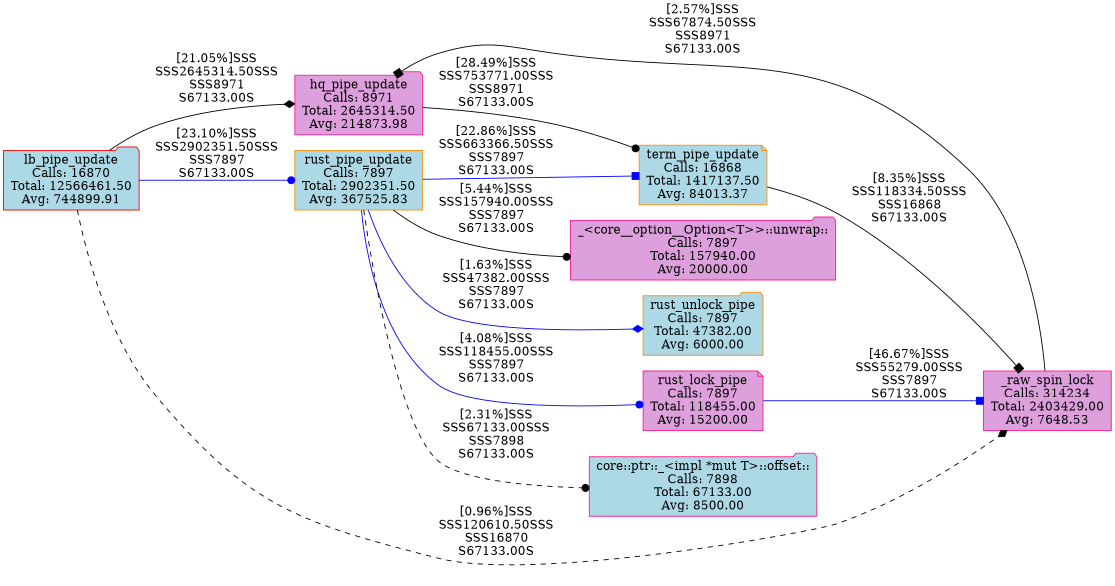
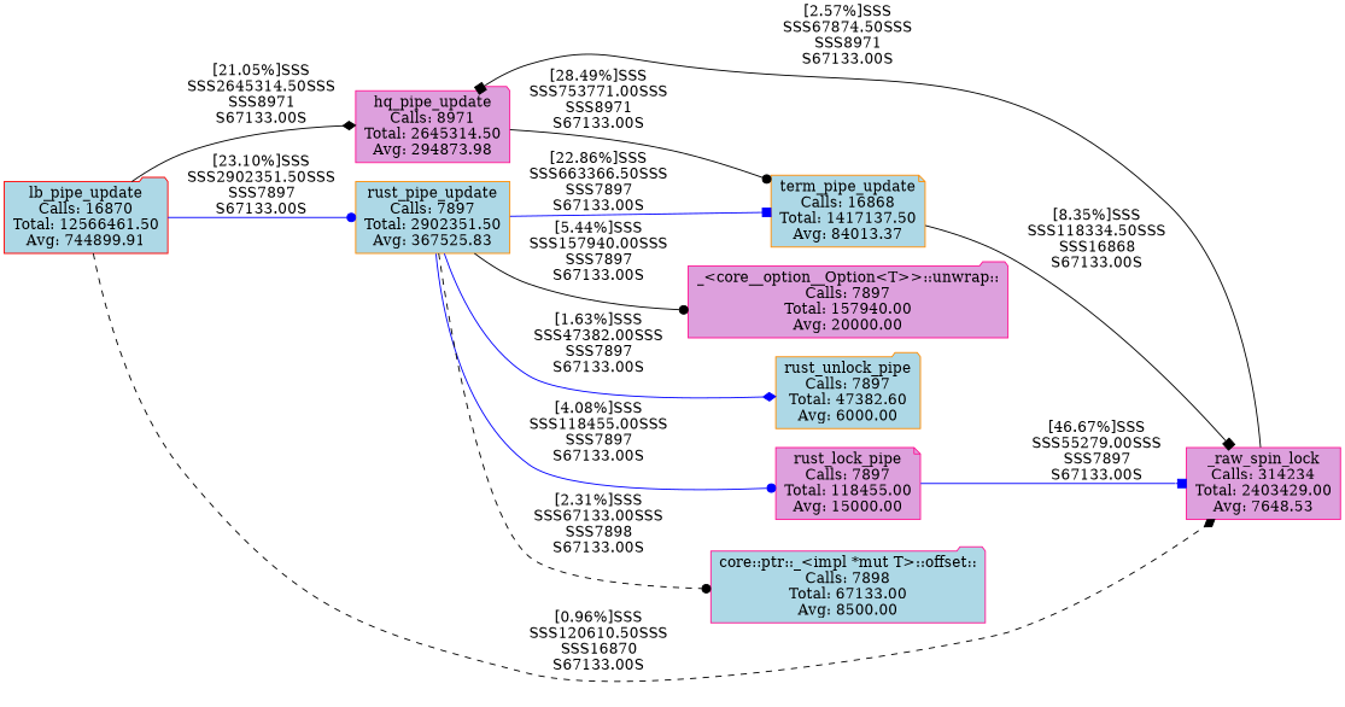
  digraph {
    rankdir=LR
    node [color=deeppink fillcolor=lightblue shape=folder style=filled]
    edge [arrowhead=dot color=black style=solid]
-   n1 [fillcolor=plum label="hq_pipe_update\nCalls: 8971\nTotal: 2645314.50\nAvg: 214873.98"]
+   n1 [fillcolor=plum label="hq_pipe_update\nCalls: 8971\nTotal: 2645314.50\nAvg: 294873.98"]
    n2 [color=darkorange label="term_pipe_update\nCalls: 16868\nTotal: 1417137.50\nAvg: 84013.37" shape=note]
    n3 [fillcolor=plum label="_raw_spin_lock\nCalls: 314234\nTotal: 2403429.00\nAvg: 7648.53" shape=box]
    n4 [color=darkorange label="rust_pipe_update\nCalls: 7897\nTotal: 2902351.50\nAvg: 367525.83" shape=box]
    n5 [fillcolor=plum label="_<core__option__Option<T>>::unwrap::\nCalls: 7897\nTotal: 157940.00\nAvg: 20000.00"]
-   n6 [fillcolor=plum label="rust_lock_pipe\nCalls: 7897\nTotal: 118455.00\nAvg: 15200.00" shape=note]
-   n7 [color=darkorange label="rust_unlock_pipe\nCalls: 7897\nTotal: 47382.00\nAvg: 6000.00"]
+   n6 [fillcolor=plum label="rust_lock_pipe\nCalls: 7897\nTotal: 118455.00\nAvg: 15000.00" shape=note]
+   n7 [color=darkorange label="rust_unlock_pipe\nCalls: 7897\nTotal: 47382.60\nAvg: 6000.00"]
    n8 [label="core::ptr::_<impl *mut T>::offset::\nCalls: 7898\nTotal: 67133.00\nAvg: 8500.00"]
    n9 [color=red label="lb_pipe_update\nCalls: 16870\nTotal: 12566461.50\nAvg: 744899.91"]
    n1 -> n2 [label="[28.49%]SSS\nSSS753771.00SSS\nSSS8971\nS67133.00S" weight=5]
    n2 -> n3 [arrowhead=box label="[8.35%]SSS\nSSS118334.50SSS\nSSS16868\nS67133.00S" weight=0]
    n3 -> n1 [arrowhead=box label="[2.57%]SSS\nSSS67874.50SSS\nSSS8971\nS67133.00S"]
    n4 -> n2 [arrowhead=box color=blue label="[22.86%]SSS\nSSS663366.50SSS\nSSS7897\nS67133.00S" weight=8]
    n4 -> n5 [label="[5.44%]SSS\nSSS157940.00SSS\nSSS7897\nS67133.00S"]
    n4 -> n6 [color=blue label="[4.08%]SSS\nSSS118455.00SSS\nSSS7897\nS67133.00S"]
    n4 -> n7 [arrowhead=diamond color=blue label="[1.63%]SSS\nSSS47382.00SSS\nSSS7897\nS67133.00S"]
    n4 -> n8 [label="[2.31%]SSS\nSSS67133.00SSS\nSSS7898\nS67133.00S" style=dashed]
    n6 -> n3 [arrowhead=box color=blue label="[46.67%]SSS\nSSS55279.00SSS\nSSS7897\nS67133.00S" weight=2]
    n9 -> n1 [arrowhead=diamond label="[21.05%]SSS\nSSS2645314.50SSS\nSSS8971\nS67133.00S" weight=2]
    n9 -> n3 [arrowhead=diamond label="[0.96%]SSS\nSSS120610.50SSS\nSSS16870\nS67133.00S" style=dashed weight=1]
    n9 -> n4 [color=blue label="[23.10%]SSS\nSSS2902351.50SSS\nSSS7897\nS67133.00S" weight=2]
    n9 -> n8 [style=invis arrowhead="" color=""]
  }
